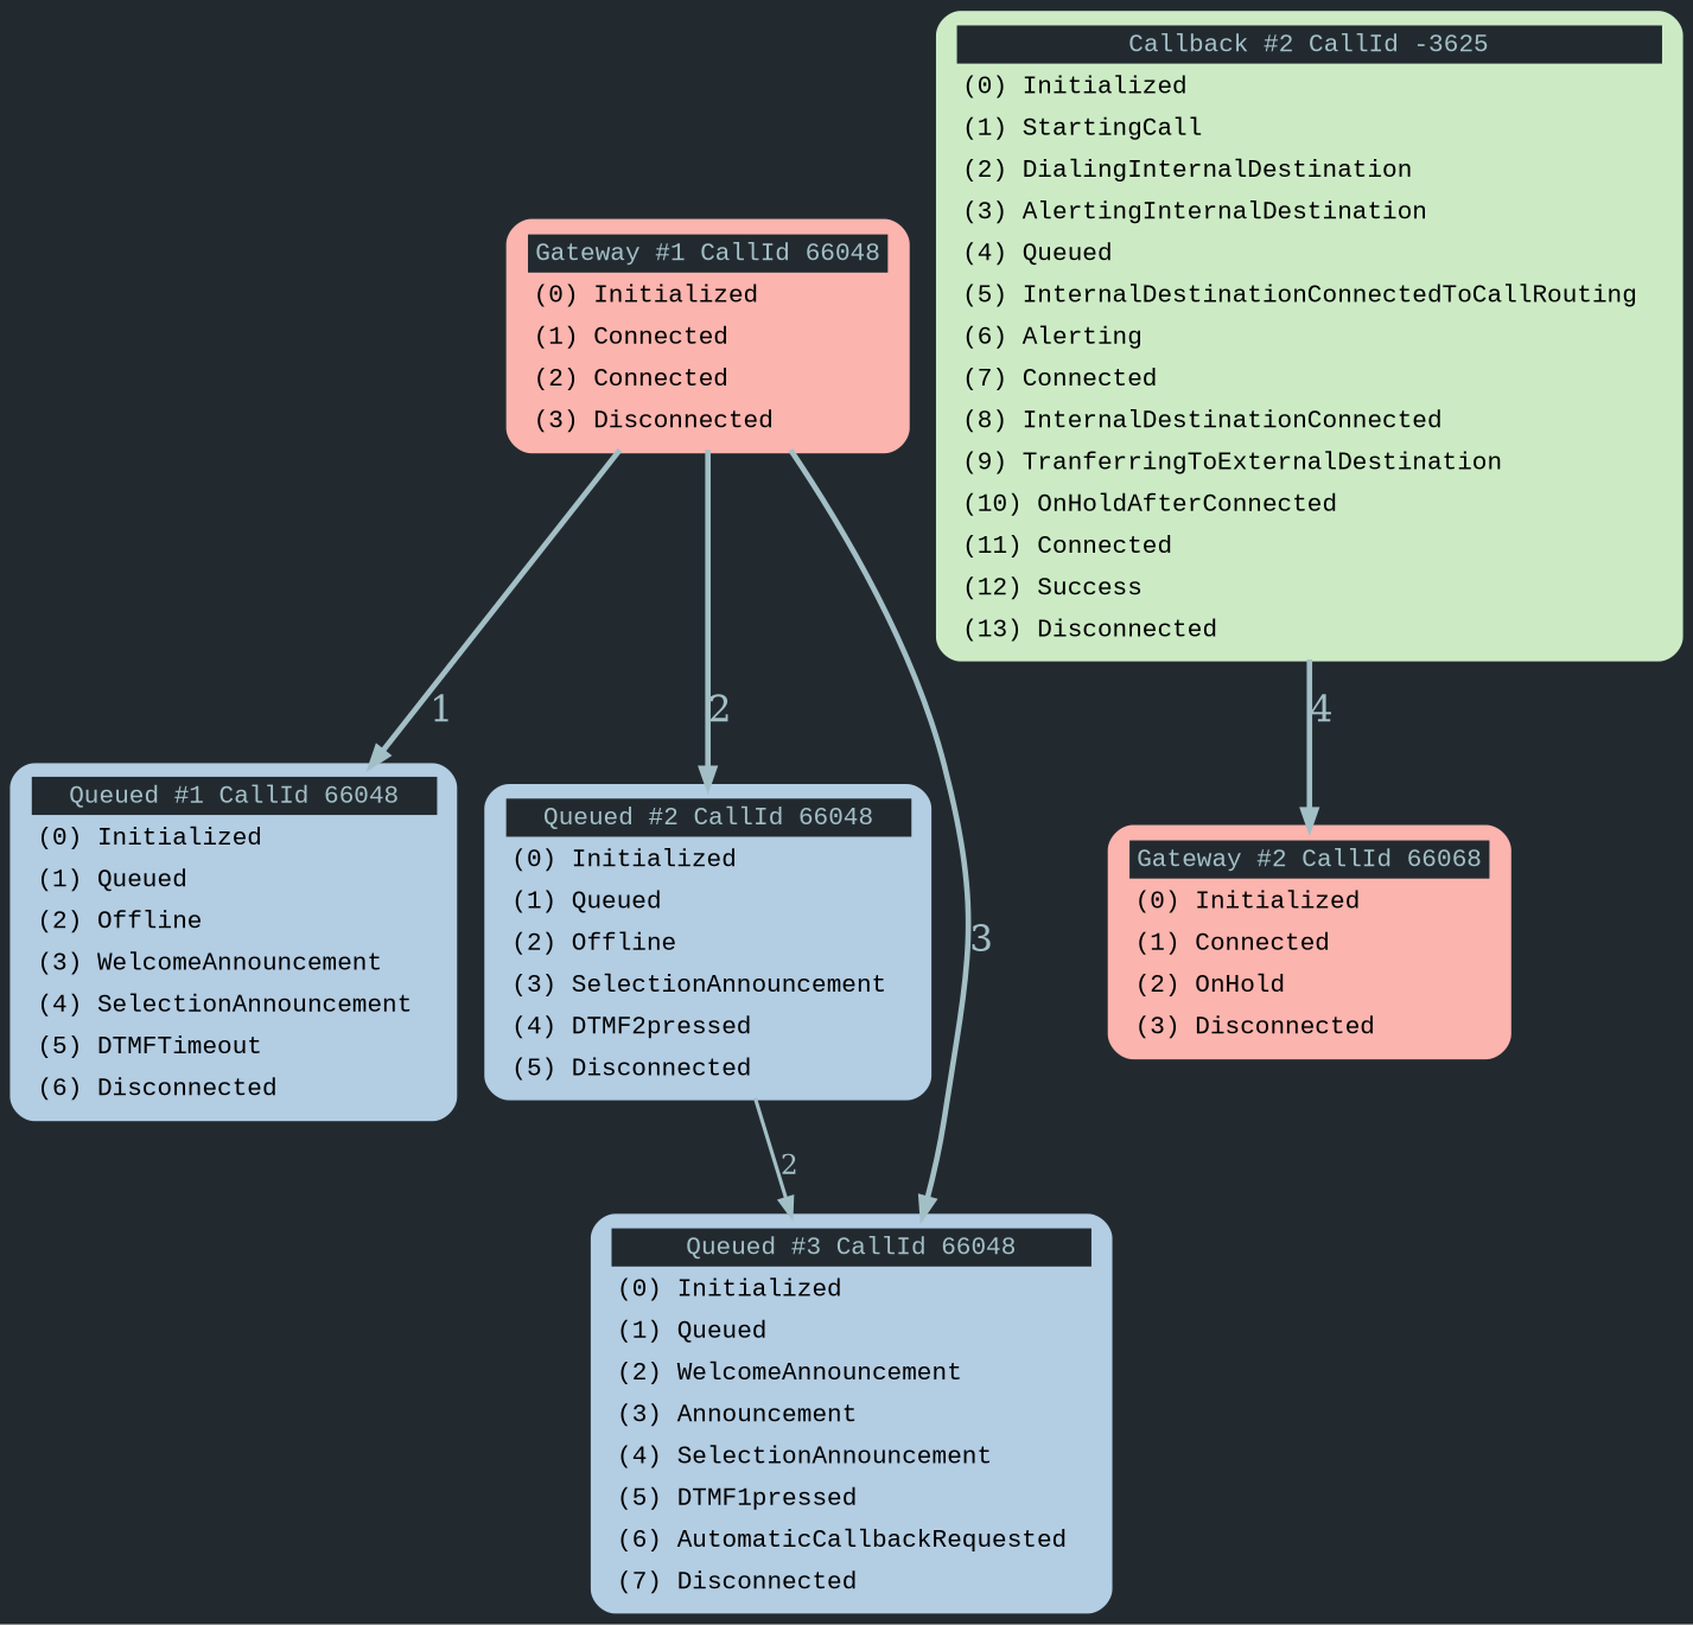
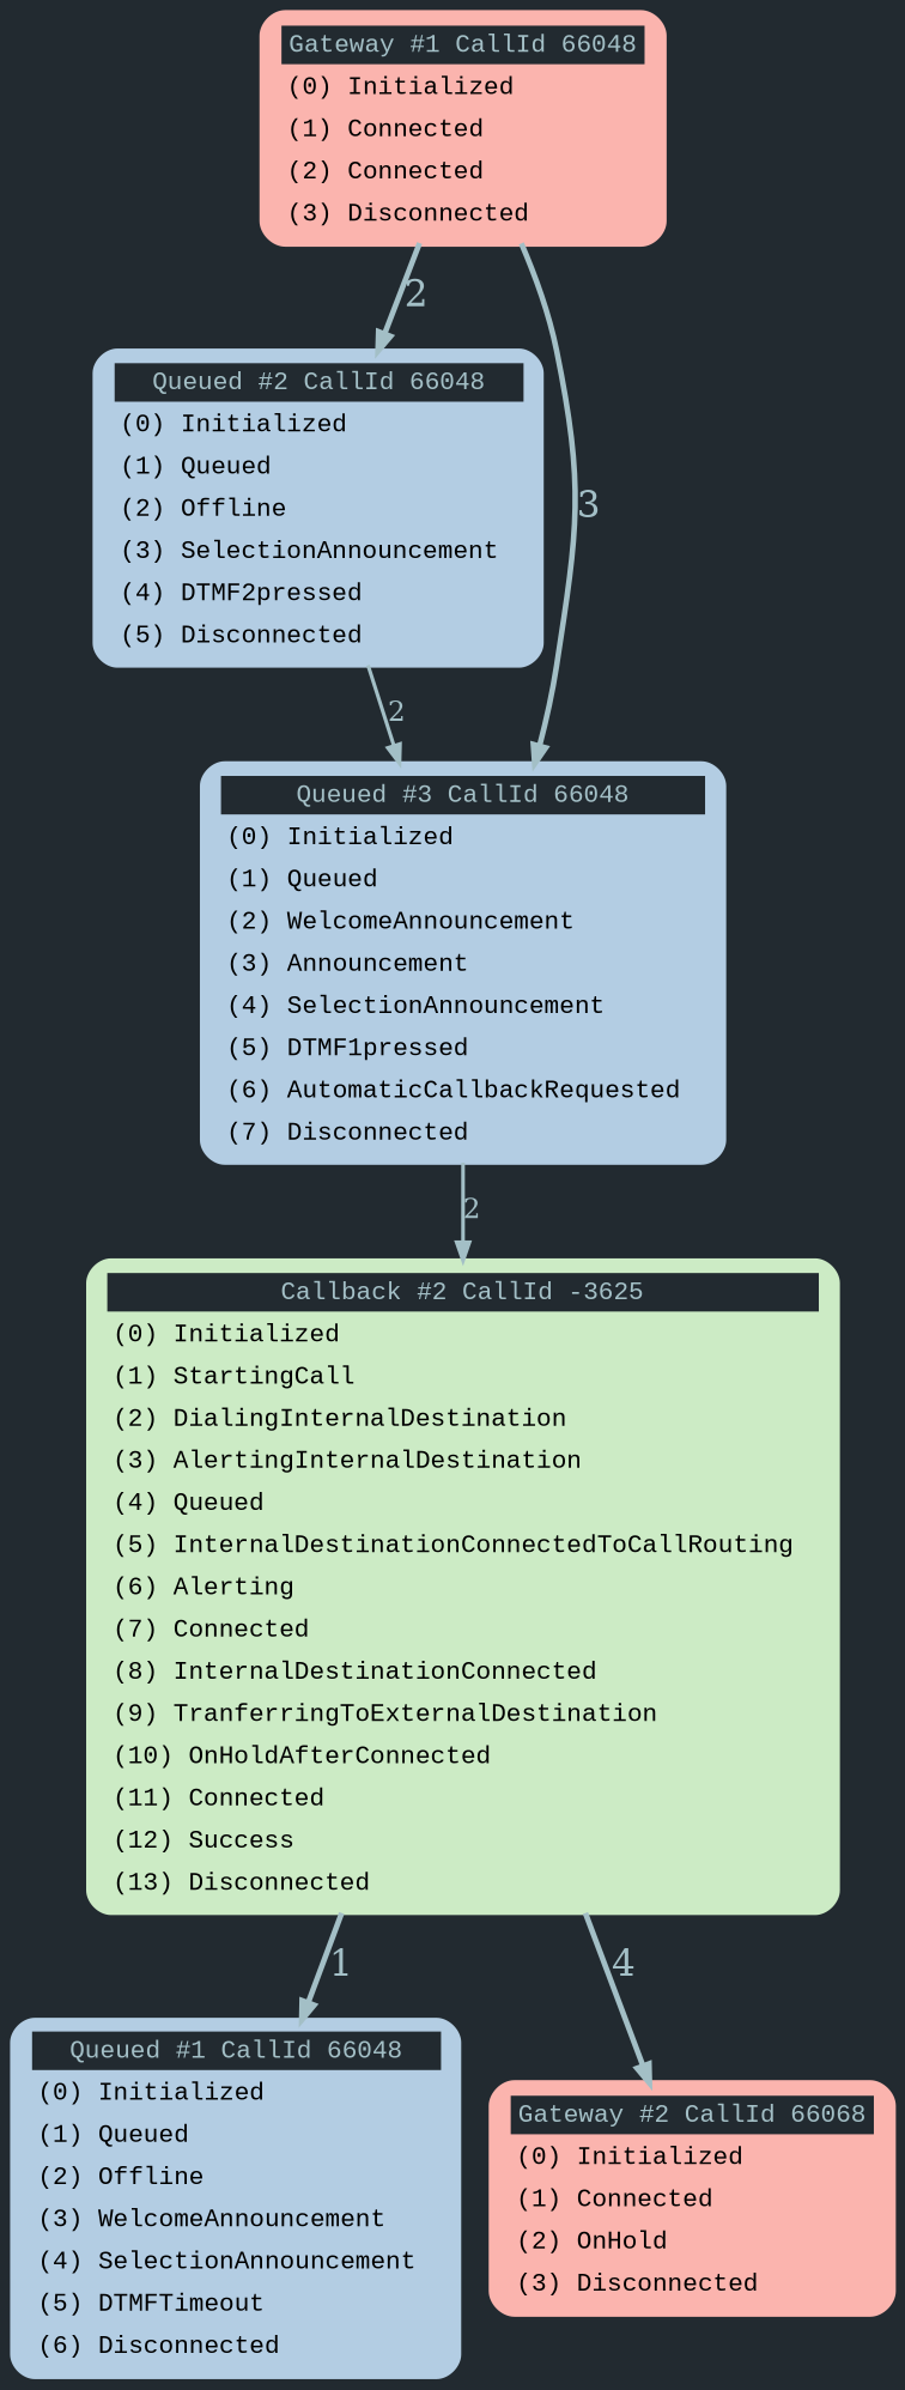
  digraph {
    bgcolor="#222A30"
    color="#A3BFC6"
    fontsize=30
    labelloc=t
    rankdir=TB
    splines=true
    node [color="#b3cde3" fillcolor="#b3cde3" fontname="Courier New" penwidth=3 shape=Mrecord style="filled, bold"]
    edge [color="#A3BFC6" fontcolor="#A3BFC6" fontsize=20 penwidth=3]
    n1 [color="#fbb4ae" fillcolor="#fbb4ae" label=<<table border="0" cellborder="0" cellpadding="3" bgcolor="#fbb4ae"><tr><td bgcolor="#222A30" align="center" colspan="2"><font color="#A3BFC6">Gateway #1 CallId 66048</font></td></tr><tr><td align="left" port="r0">&#40;0&#41; Initialized </td></tr><tr><td align="left" port="r1">&#40;1&#41; Connected </td></tr><tr><td align="left" port="r1">&#40;2&#41; Connected </td></tr><tr><td align="left" port="r2">&#40;3&#41; Disconnected </td></tr></table>> penwidth=4]
    n2 [label=<<table border="0" cellborder="0" cellpadding="3" bgcolor="#b3cde3"><tr><td bgcolor="#222A30" align="center" colspan="2"><font color="#A3BFC6">Queued #1 CallId 66048</font></td></tr><tr><td align="left" port="r0">&#40;0&#41; Initialized </td></tr><tr><td align="left" port="r1">&#40;1&#41; Queued </td></tr><tr><td align="left" port="r2">&#40;2&#41; Offline </td></tr><tr><td align="left" port="r2">&#40;3&#41; WelcomeAnnouncement </td></tr><tr><td align="left" port="r2">&#40;4&#41; SelectionAnnouncement </td></tr><tr><td align="left" port="r2">&#40;5&#41; DTMFTimeout </td></tr><tr><td align="left" port="r2">&#40;6&#41; Disconnected </td></tr></table>>]
    n3 [label=<<table border="0" cellborder="0" cellpadding="3" bgcolor="#b3cde3"><tr><td bgcolor="#222A30" align="center" colspan="2"><font color="#A3BFC6">Queued #2 CallId 66048</font></td></tr><tr><td align="left" port="r0">&#40;0&#41; Initialized </td></tr><tr><td align="left" port="r1">&#40;1&#41; Queued </td></tr><tr><td align="left" port="r2">&#40;2&#41; Offline </td></tr><tr><td align="left" port="r2">&#40;3&#41; SelectionAnnouncement </td></tr><tr><td align="left" port="r2">&#40;4&#41; DTMF2pressed </td></tr><tr><td align="left" port="r2">&#40;5&#41; Disconnected </td></tr></table>>]
    n4 [label=<<table border="0" cellborder="0" cellpadding="3" bgcolor="#b3cde3"><tr><td bgcolor="#222A30" align="center" colspan="2"><font color="#A3BFC6">Queued #3 CallId 66048</font></td></tr><tr><td align="left" port="r0">&#40;0&#41; Initialized </td></tr><tr><td align="left" port="r1">&#40;1&#41; Queued </td></tr><tr><td align="left" port="r2">&#40;2&#41; WelcomeAnnouncement </td></tr><tr><td align="left" port="r2">&#40;3&#41; Announcement </td></tr><tr><td align="left" port="r2">&#40;4&#41; SelectionAnnouncement </td></tr><tr><td align="left" port="r2">&#40;5&#41; DTMF1pressed </td></tr><tr><td align="left" port="r2">&#40;6&#41; AutomaticCallbackRequested </td></tr><tr><td align="left" port="r2">&#40;7&#41; Disconnected </td></tr></table>>]
    n5 [color="#ccebc5" fillcolor="#ccebc5" label=<<table border="0" cellborder="0" cellpadding="3" bgcolor="#ccebc5"><tr><td bgcolor="#222A30" align="center" colspan="2"><font color="#A3BFC6">Callback #2 CallId -3625</font></td></tr><tr><td align="left" port="r0">&#40;0&#41; Initialized </td></tr><tr><td align="left" port="r1">&#40;1&#41; StartingCall </td></tr><tr><td align="left" port="r2">&#40;2&#41; DialingInternalDestination </td></tr><tr><td align="left" port="r2">&#40;3&#41; AlertingInternalDestination </td></tr><tr><td align="left" port="r2">&#40;4&#41; Queued </td></tr><tr><td align="left" port="r2">&#40;5&#41; InternalDestinationConnectedToCallRouting </td></tr><tr><td align="left" port="r2">&#40;6&#41; Alerting </td></tr><tr><td align="left" port="r2">&#40;7&#41; Connected </td></tr><tr><td align="left" port="r2">&#40;8&#41; InternalDestinationConnected </td></tr><tr><td align="left" port="r2">&#40;9&#41; TranferringToExternalDestination </td></tr><tr><td align="left" port="r2">&#40;10&#41; OnHoldAfterConnected </td></tr><tr><td align="left" port="r2">&#40;11&#41; Connected </td></tr><tr><td align="left" port="r2">&#40;12&#41; Success </td></tr><tr><td align="left" port="r2">&#40;13&#41; Disconnected </td></tr></table>>]
    n6 [color="#fbb4ae" fillcolor="#fbb4ae" label=<<table border="0" cellborder="0" cellpadding="3" bgcolor="#fbb4ae"><tr><td bgcolor="#222A30" align="center" colspan="2"><font color="#A3BFC6">Gateway #2 CallId 66068</font></td></tr><tr><td align="left" port="r0">&#40;0&#41; Initialized </td></tr><tr><td align="left" port="r1">&#40;1&#41; Connected </td></tr><tr><td align="left" port="r2">&#40;2&#41; OnHold </td></tr><tr><td align="left" port="r2">&#40;3&#41; Disconnected </td></tr></table>> penwidth=4]
-   n1 -> n2 [label=1]
+   n5 -> n2 [label=1]
    n1 -> n3 [label=2]
    n1 -> n4 [label=3]
    n3 -> n4 [fontsize=15 label=2 penwidth=2]
+   n4 -> n5 [fontsize=15 label=2 penwidth=2]
    n5 -> n6 [label=4]
  }
